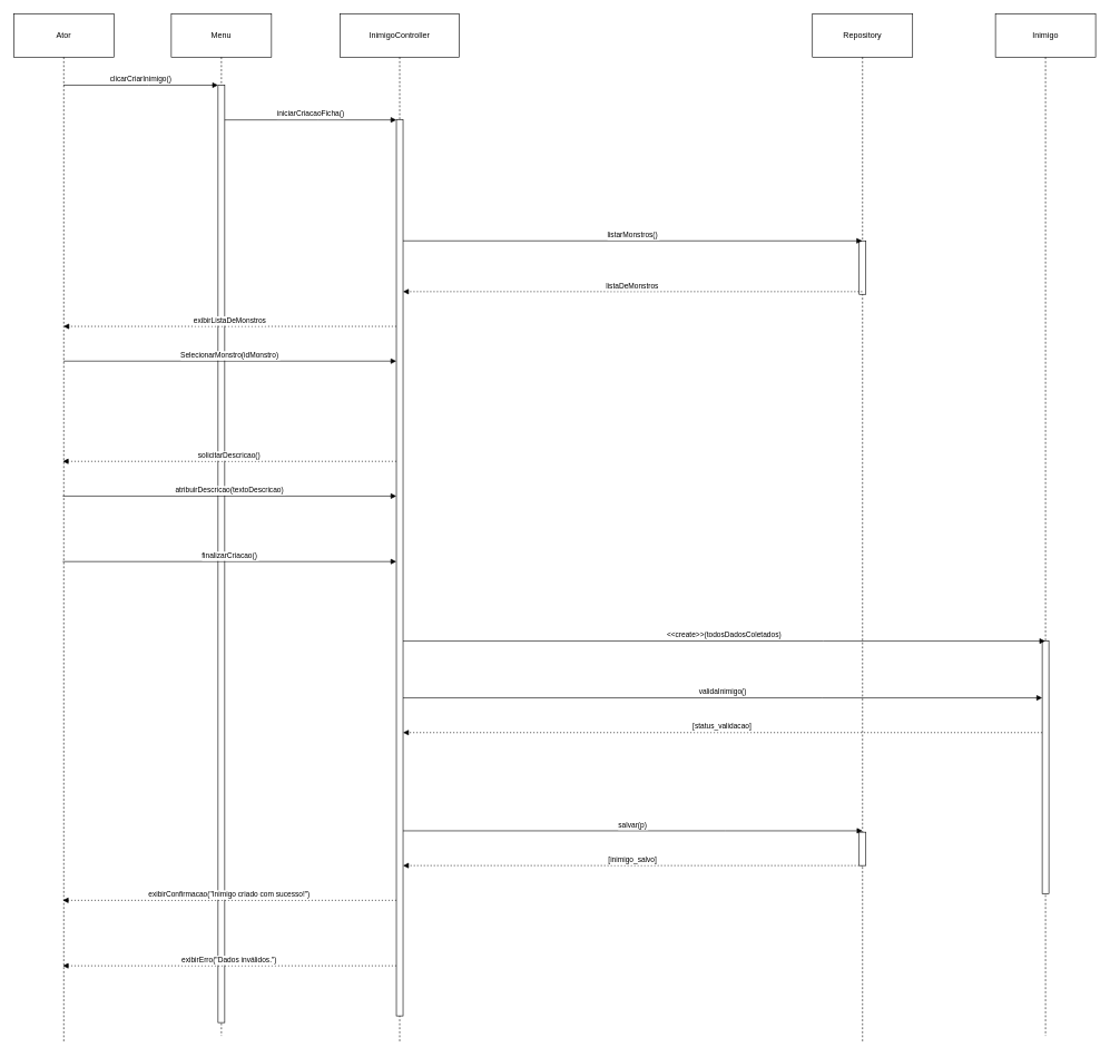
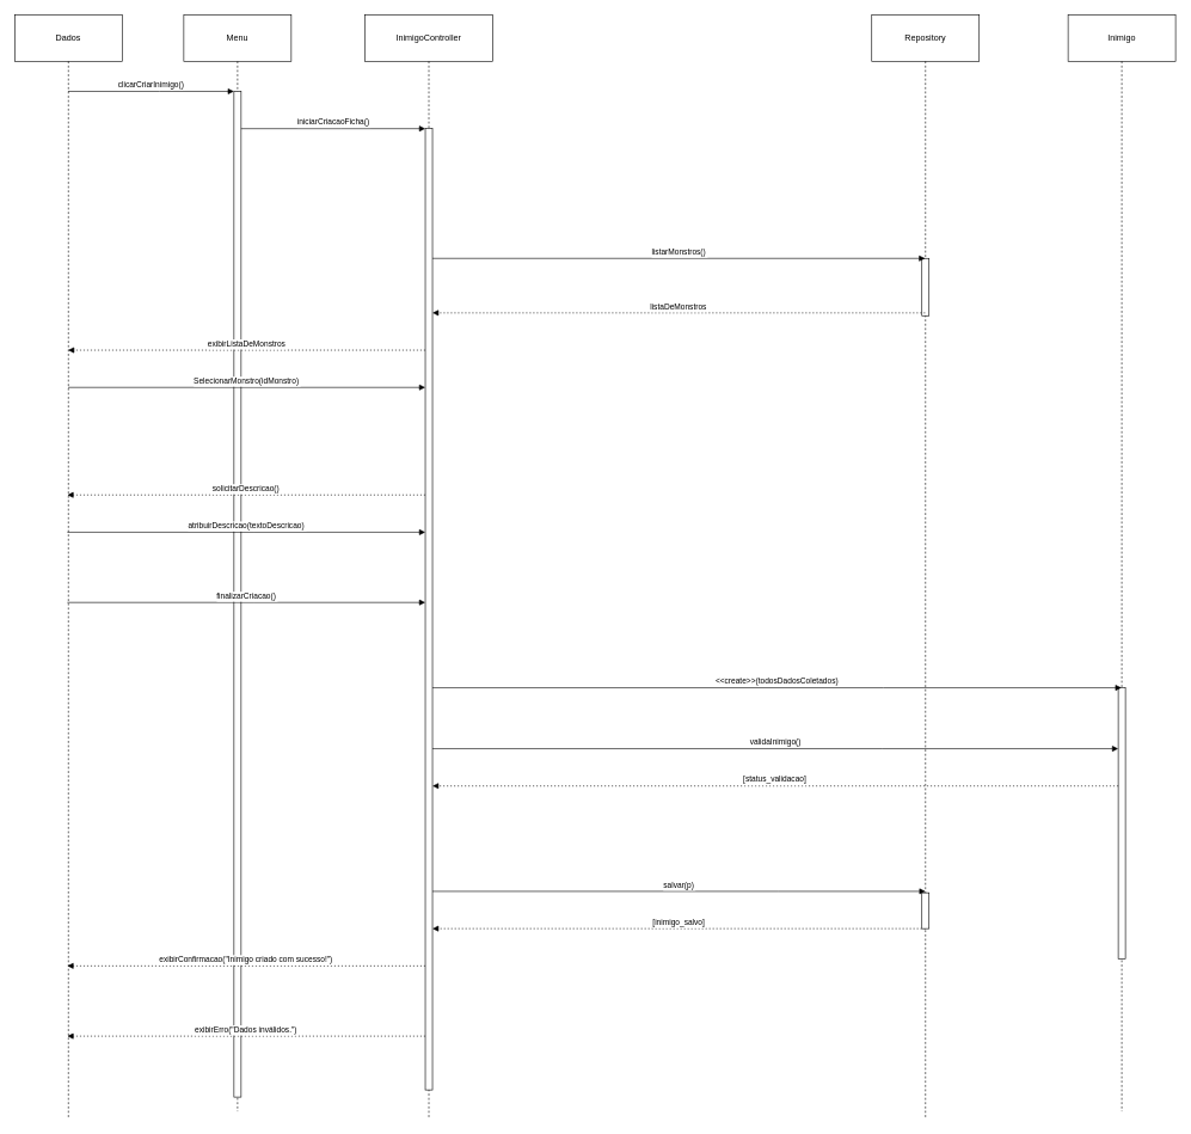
  <mxCell id="0" />
  <mxCell id="1" parent="0" />
- <mxCell id="2" value="Ator" style="shape=umlLifeline;perimeter=lifelinePerimeter;whiteSpace=wrap;container=1;dropTarget=0;collapsible=0;recursiveResize=0;outlineConnect=0;portConstraint=eastwest;newEdgeStyle={&quot;edgeStyle&quot;:&quot;elbowEdgeStyle&quot;,&quot;elbow&quot;:&quot;vertical&quot;,&quot;curved&quot;:0,&quot;rounded&quot;:0};size=65;" vertex="1" parent="1"><mxGeometry x="20" y="20" width="150" height="1540" as="geometry" /></mxCell>
+ <mxCell id="2" value="Dados" style="shape=umlLifeline;perimeter=lifelinePerimeter;whiteSpace=wrap;container=1;dropTarget=0;collapsible=0;recursiveResize=0;outlineConnect=0;portConstraint=eastwest;newEdgeStyle={&quot;edgeStyle&quot;:&quot;elbowEdgeStyle&quot;,&quot;elbow&quot;:&quot;vertical&quot;,&quot;curved&quot;:0,&quot;rounded&quot;:0};size=65;" vertex="1" parent="1"><mxGeometry x="20" y="20" width="150" height="1540" as="geometry" /></mxCell>
  <mxCell id="3" value="Menu" style="shape=umlLifeline;perimeter=lifelinePerimeter;whiteSpace=wrap;container=1;dropTarget=0;collapsible=0;recursiveResize=0;outlineConnect=0;portConstraint=eastwest;newEdgeStyle={&quot;edgeStyle&quot;:&quot;elbowEdgeStyle&quot;,&quot;elbow&quot;:&quot;vertical&quot;,&quot;curved&quot;:0,&quot;rounded&quot;:0};size=65;" vertex="1" parent="1"><mxGeometry x="256" y="20" width="150" height="1530" as="geometry" /></mxCell>
  <mxCell id="4" value="" style="points=[];perimeter=orthogonalPerimeter;outlineConnect=0;targetShapes=umlLifeline;portConstraint=eastwest;newEdgeStyle={&quot;edgeStyle&quot;:&quot;elbowEdgeStyle&quot;,&quot;elbow&quot;:&quot;vertical&quot;,&quot;curved&quot;:0,&quot;rounded&quot;:0}" vertex="1" parent="3"><mxGeometry x="70" y="107" width="10" height="1403" as="geometry" /></mxCell>
  <mxCell id="5" value="InimigoController" style="shape=umlLifeline;perimeter=lifelinePerimeter;whiteSpace=wrap;container=1;dropTarget=0;collapsible=0;recursiveResize=0;outlineConnect=0;portConstraint=eastwest;newEdgeStyle={&quot;edgeStyle&quot;:&quot;elbowEdgeStyle&quot;,&quot;elbow&quot;:&quot;vertical&quot;,&quot;curved&quot;:0,&quot;rounded&quot;:0};size=65;" vertex="1" parent="1"><mxGeometry x="509" y="20" width="178" height="1540" as="geometry" /></mxCell>
  <mxCell id="6" value="" style="points=[];perimeter=orthogonalPerimeter;outlineConnect=0;targetShapes=umlLifeline;portConstraint=eastwest;newEdgeStyle={&quot;edgeStyle&quot;:&quot;elbowEdgeStyle&quot;,&quot;elbow&quot;:&quot;vertical&quot;,&quot;curved&quot;:0,&quot;rounded&quot;:0}" vertex="1" parent="5"><mxGeometry x="84" y="159" width="10" height="1341" as="geometry" /></mxCell>
  <mxCell id="7" value="Repository" style="shape=umlLifeline;perimeter=lifelinePerimeter;whiteSpace=wrap;container=1;dropTarget=0;collapsible=0;recursiveResize=0;outlineConnect=0;portConstraint=eastwest;newEdgeStyle={&quot;edgeStyle&quot;:&quot;elbowEdgeStyle&quot;,&quot;elbow&quot;:&quot;vertical&quot;,&quot;curved&quot;:0,&quot;rounded&quot;:0};size=65;" vertex="1" parent="1"><mxGeometry x="1216" y="20" width="150" height="1540" as="geometry" /></mxCell>
  <mxCell id="8" value="" style="points=[];perimeter=orthogonalPerimeter;outlineConnect=0;targetShapes=umlLifeline;portConstraint=eastwest;newEdgeStyle={&quot;edgeStyle&quot;:&quot;elbowEdgeStyle&quot;,&quot;elbow&quot;:&quot;vertical&quot;,&quot;curved&quot;:0,&quot;rounded&quot;:0}" vertex="1" parent="7"><mxGeometry x="70" y="340" width="10" height="80" as="geometry" /></mxCell>
  <mxCell id="9" value="Inimigo" style="shape=umlLifeline;perimeter=lifelinePerimeter;whiteSpace=wrap;container=1;dropTarget=0;collapsible=0;recursiveResize=0;outlineConnect=0;portConstraint=eastwest;newEdgeStyle={&quot;edgeStyle&quot;:&quot;elbowEdgeStyle&quot;,&quot;elbow&quot;:&quot;vertical&quot;,&quot;curved&quot;:0,&quot;rounded&quot;:0};size=65;" vertex="1" parent="1"><mxGeometry x="1490" y="20" width="150" height="1530" as="geometry" /></mxCell>
  <mxCell id="10" value="" style="points=[];perimeter=orthogonalPerimeter;outlineConnect=0;targetShapes=umlLifeline;portConstraint=eastwest;newEdgeStyle={&quot;edgeStyle&quot;:&quot;elbowEdgeStyle&quot;,&quot;elbow&quot;:&quot;vertical&quot;,&quot;curved&quot;:0,&quot;rounded&quot;:0}" vertex="1" parent="9"><mxGeometry x="70" y="939" width="10" height="378" as="geometry" /></mxCell>
  <mxCell id="11" value="clicarCriarInimigo()" style="verticalAlign=bottom;edgeStyle=elbowEdgeStyle;elbow=vertical;curved=0;rounded=0;endArrow=block;" edge="1" parent="1" source="2" target="4"><mxGeometry relative="1" as="geometry"><Array as="points"><mxPoint x="222" y="127" /></Array></mxGeometry></mxCell>
  <mxCell id="12" value="iniciarCriacaoFicha()" style="verticalAlign=bottom;edgeStyle=elbowEdgeStyle;elbow=vertical;curved=0;rounded=0;endArrow=block;" edge="1" parent="1" source="4" target="6"><mxGeometry relative="1" as="geometry"><Array as="points"><mxPoint x="475" y="179" /></Array></mxGeometry></mxCell>
  <mxCell id="13" value="listarMonstros()" style="verticalAlign=bottom;edgeStyle=elbowEdgeStyle;elbow=vertical;curved=0;rounded=0;endArrow=block;" edge="1" parent="1" target="7"><mxGeometry relative="1" as="geometry"><Array as="points"><mxPoint x="768" y="360" /></Array><mxPoint x="603" y="360" as="sourcePoint" /><mxPoint x="912" y="360" as="targetPoint" /></mxGeometry></mxCell>
  <mxCell id="14" value="listaDeMonstros" style="verticalAlign=bottom;edgeStyle=elbowEdgeStyle;elbow=vertical;curved=0;rounded=0;dashed=1;dashPattern=2 3;endArrow=block;" edge="1" parent="1" source="7" target="6"><mxGeometry relative="1" as="geometry"><Array as="points"><mxPoint x="769" y="436" /></Array><mxPoint x="916.5" y="436" as="sourcePoint" /></mxGeometry></mxCell>
  <mxCell id="15" value="exibirListaDeMonstros" style="verticalAlign=bottom;edgeStyle=elbowEdgeStyle;elbow=vertical;curved=0;rounded=0;dashed=1;dashPattern=2 3;endArrow=block;" edge="1" parent="1" source="6" target="2"><mxGeometry relative="1" as="geometry"><Array as="points"><mxPoint x="356" y="488" /></Array><mxPoint as="offset" /></mxGeometry></mxCell>
  <mxCell id="16" value="SelecionarMonstro(idMonstro)" style="verticalAlign=bottom;edgeStyle=elbowEdgeStyle;elbow=vertical;curved=0;rounded=0;endArrow=block;" edge="1" parent="1" source="2" target="6"><mxGeometry relative="1" as="geometry"><Array as="points"><mxPoint x="353" y="540" /></Array></mxGeometry></mxCell>
  <mxCell id="17" value="solicitarDescricao()" style="verticalAlign=bottom;edgeStyle=elbowEdgeStyle;elbow=vertical;curved=0;rounded=0;dashed=1;dashPattern=2 3;endArrow=block;" edge="1" parent="1"><mxGeometry relative="1" as="geometry"><Array as="points"><mxPoint x="356" y="690" /></Array><mxPoint x="593" y="690" as="sourcePoint" /><mxPoint x="93.5" y="690" as="targetPoint" /></mxGeometry></mxCell>
  <mxCell id="18" value="atribuirDescricao(textoDescricao)" style="verticalAlign=bottom;edgeStyle=elbowEdgeStyle;elbow=vertical;curved=0;rounded=0;endArrow=block;" edge="1" parent="1"><mxGeometry relative="1" as="geometry"><Array as="points"><mxPoint x="353" y="742" /></Array><mxPoint x="93.5" y="742" as="sourcePoint" /><mxPoint x="593" y="742" as="targetPoint" /></mxGeometry></mxCell>
  <mxCell id="19" value="finalizarCriacao()" style="verticalAlign=bottom;edgeStyle=elbowEdgeStyle;elbow=vertical;curved=0;rounded=0;endArrow=block;" edge="1" parent="1"><mxGeometry relative="1" as="geometry"><Array as="points"><mxPoint x="353" y="840" /></Array><mxPoint x="93.5" y="840" as="sourcePoint" /><mxPoint x="593" y="840" as="targetPoint" /></mxGeometry></mxCell>
  <mxCell id="20" value="&lt;&lt;create&gt;&gt;(todosDadosColetados)" style="verticalAlign=bottom;edgeStyle=elbowEdgeStyle;elbow=vertical;curved=0;rounded=0;endArrow=block;" edge="1" parent="1"><mxGeometry relative="1" as="geometry"><Array as="points"><mxPoint x="1232" y="959" /></Array><mxPoint x="603" y="959" as="sourcePoint" /><mxPoint x="1564.5" y="959" as="targetPoint" /></mxGeometry></mxCell>
  <mxCell id="21" value="validaInimigo()" style="verticalAlign=bottom;edgeStyle=elbowEdgeStyle;elbow=vertical;curved=0;rounded=0;endArrow=block;" edge="1" parent="1" target="10"><mxGeometry x="-0.0" relative="1" as="geometry"><Array as="points"><mxPoint x="1230" y="1044" /></Array><mxPoint as="offset" /><mxPoint x="603" y="1044" as="sourcePoint" /></mxGeometry></mxCell>
  <mxCell id="22" value="[status_validacao]" style="verticalAlign=bottom;edgeStyle=elbowEdgeStyle;elbow=vertical;curved=0;rounded=0;dashed=1;dashPattern=2 3;endArrow=block;" edge="1" parent="1" source="10"><mxGeometry relative="1" as="geometry"><Array as="points"><mxPoint x="1233" y="1096" /></Array><mxPoint x="603" y="1096" as="targetPoint" /></mxGeometry></mxCell>
  <mxCell id="23" value="salvar(p)" style="verticalAlign=bottom;edgeStyle=elbowEdgeStyle;elbow=vertical;curved=0;rounded=0;endArrow=block;" edge="1" parent="1"><mxGeometry relative="1" as="geometry"><Array as="points"><mxPoint x="1086" y="1243" /></Array><mxPoint x="1291" y="1243" as="targetPoint" /><mxPoint x="603" y="1243" as="sourcePoint" /></mxGeometry></mxCell>
  <mxCell id="24" value="[inimigo_salvo]" style="verticalAlign=bottom;edgeStyle=elbowEdgeStyle;elbow=vertical;curved=0;rounded=0;dashed=1;dashPattern=2 3;endArrow=block;" edge="1" parent="1"><mxGeometry relative="1" as="geometry"><Array as="points"><mxPoint x="1087" y="1295" /></Array><mxPoint x="1291" y="1295" as="sourcePoint" /><mxPoint x="603" y="1295" as="targetPoint" /></mxGeometry></mxCell>
  <mxCell id="25" value="exibirConfirmacao(&quot;Inimigo criado com sucesso!&quot;)" style="verticalAlign=bottom;edgeStyle=elbowEdgeStyle;elbow=vertical;curved=0;rounded=0;dashed=1;dashPattern=2 3;endArrow=block;" edge="1" parent="1"><mxGeometry relative="1" as="geometry"><Array as="points"><mxPoint x="356" y="1347" /></Array><mxPoint x="593" y="1347" as="sourcePoint" /><mxPoint x="93.5" y="1347" as="targetPoint" /></mxGeometry></mxCell>
  <mxCell id="26" value="exibirErro(&quot;Dados inválidos.&quot;)" style="verticalAlign=bottom;edgeStyle=elbowEdgeStyle;elbow=vertical;curved=0;rounded=0;dashed=1;dashPattern=2 3;endArrow=block;" edge="1" parent="1"><mxGeometry relative="1" as="geometry"><Array as="points"><mxPoint x="356" y="1445" /></Array><mxPoint x="593" y="1445" as="sourcePoint" /><mxPoint x="93.5" y="1445" as="targetPoint" /></mxGeometry></mxCell>
  <mxCell id="27" value="" style="points=[];perimeter=orthogonalPerimeter;outlineConnect=0;targetShapes=umlLifeline;portConstraint=eastwest;newEdgeStyle={&quot;edgeStyle&quot;:&quot;elbowEdgeStyle&quot;,&quot;elbow&quot;:&quot;vertical&quot;,&quot;curved&quot;:0,&quot;rounded&quot;:0}" vertex="1" parent="1"><mxGeometry x="1286" y="1245" width="10" height="50" as="geometry" /></mxCell>
